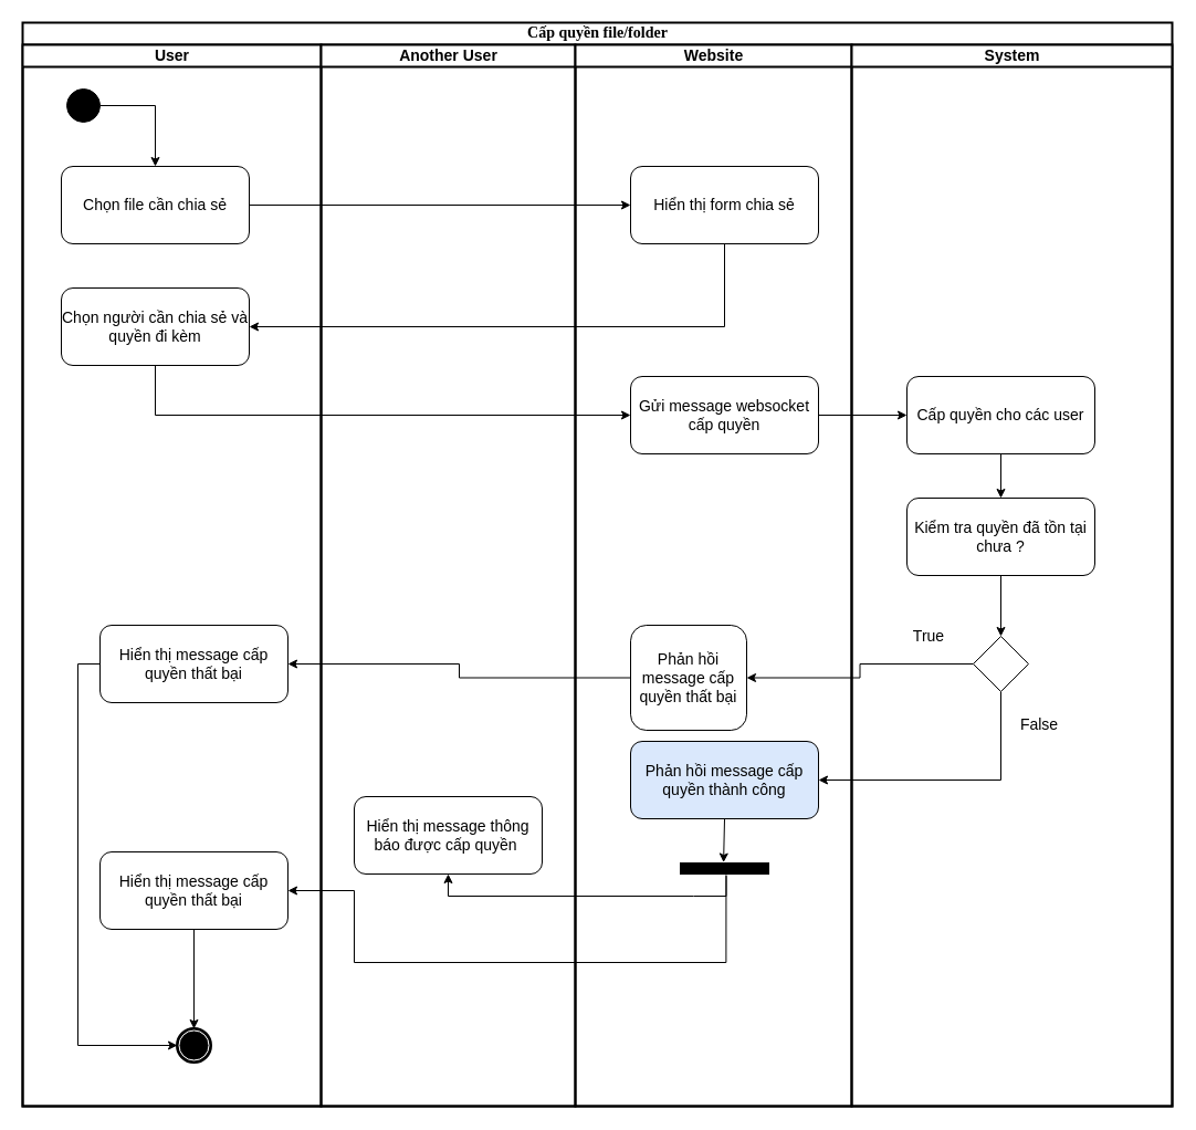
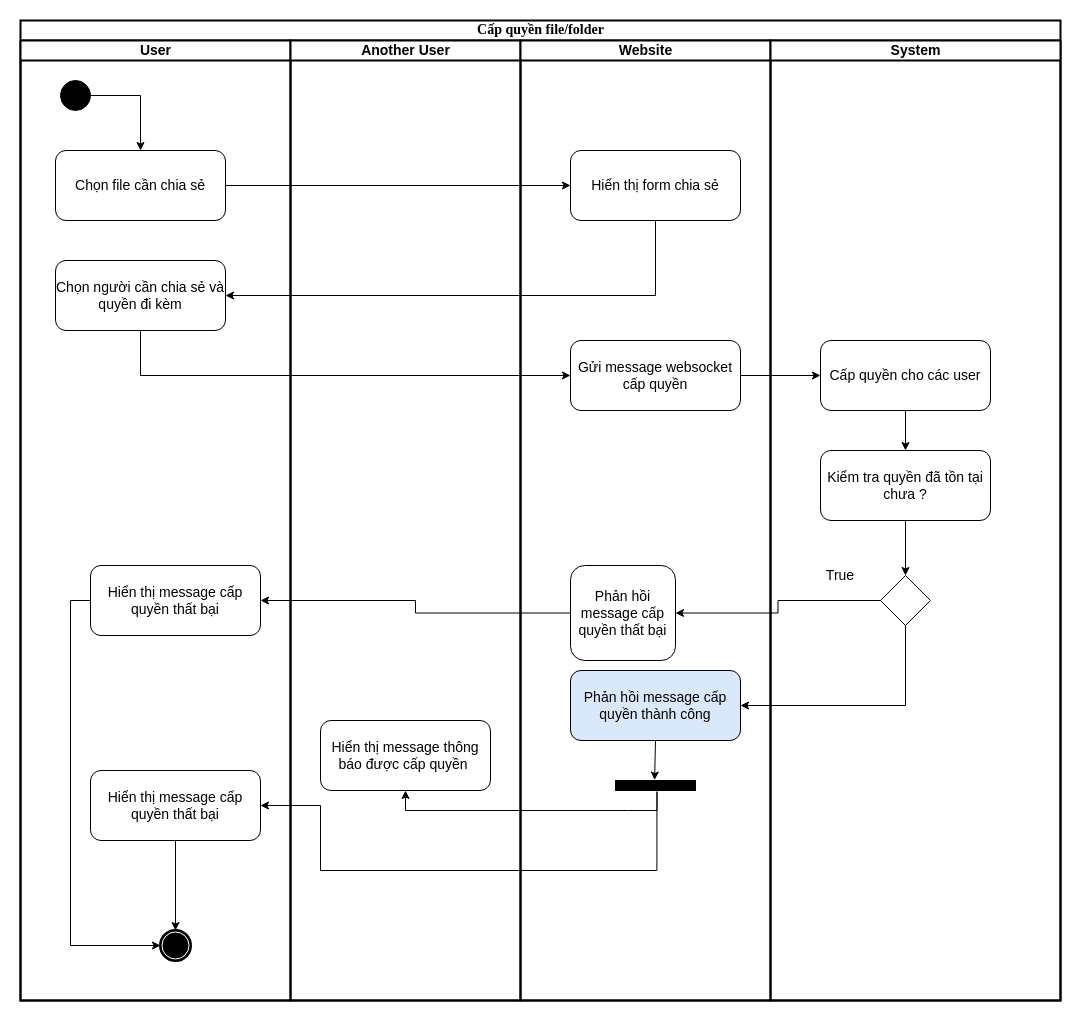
  <mxCell id="0" />
  <mxCell id="1" parent="0" />
  <mxCell id="2" value="Cấp quyền file/folder" style="swimlane;html=1;childLayout=stackLayout;startSize=20;rounded=0;shadow=0;comic=0;labelBackgroundColor=none;strokeWidth=2;fontFamily=Verdana;fontSize=14;align=center;" vertex="1" parent="1"><mxGeometry y="20" width="1040" height="980" as="geometry" x="20" /></mxCell>
  <mxCell id="3" value="User" style="swimlane;html=1;startSize=20;strokeWidth=2;fontSize=14;" vertex="1" parent="2"><mxGeometry y="20" width="270" height="960" as="geometry"><mxRectangle y="20" width="40" height="660" as="alternateBounds" /></mxGeometry></mxCell>
  <mxCell id="4" value="" style="ellipse;whiteSpace=wrap;html=1;rounded=0;shadow=0;comic=0;labelBackgroundColor=none;strokeWidth=1;fillColor=#000000;fontFamily=Verdana;fontSize=14;align=center;" vertex="1" parent="3"><mxGeometry x="40" y="40" width="30" height="30" as="geometry" /></mxCell>
  <mxCell id="5" value="&lt;span style=&quot;font-size: 14px;&quot;&gt;Chọn file cần chia sẻ&lt;/span&gt;" style="rounded=1;whiteSpace=wrap;html=1;fontSize=14;" vertex="1" parent="3"><mxGeometry x="35" y="110" width="170" height="70" as="geometry" /></mxCell>
  <mxCell id="6" value="&lt;span style=&quot;font-size: 14px;&quot;&gt;Chọn người cần chia sẻ và quyền đi kèm&lt;/span&gt;" style="rounded=1;whiteSpace=wrap;html=1;fontSize=14;" vertex="1" parent="3"><mxGeometry x="35" y="220" width="170" height="70" as="geometry" /></mxCell>
  <mxCell id="7" value="&lt;span style=&quot;font-size: 14px;&quot;&gt;Hiển thị message cấp quyền thất bại&lt;/span&gt;" style="rounded=1;whiteSpace=wrap;html=1;fontSize=14;" vertex="1" parent="3"><mxGeometry x="70" y="525" width="170" height="70" as="geometry" /></mxCell>
  <mxCell id="8" value="" style="edgeStyle=orthogonalEdgeStyle;rounded=0;orthogonalLoop=1;jettySize=auto;html=1;fontSize=14;exitX=1;exitY=0.5;exitDx=0;exitDy=0;entryX=0.5;entryY=0;entryDx=0;entryDy=0;" edge="1" parent="3" source="4" target="5"><mxGeometry relative="1" as="geometry"><mxPoint x="190.0" y="155" as="sourcePoint" /><mxPoint x="540.0" y="155" as="targetPoint" /></mxGeometry></mxCell>
  <mxCell id="9" value="" style="shape=mxgraph.bpmn.shape;html=1;verticalLabelPosition=bottom;labelBackgroundColor=#ffffff;verticalAlign=top;perimeter=ellipsePerimeter;outline=end;symbol=terminate;rounded=0;shadow=0;comic=0;strokeWidth=1;fontFamily=Verdana;fontSize=14;align=center;" vertex="1" parent="3"><mxGeometry x="140" y="890" width="30" height="30" as="geometry" /></mxCell>
  <mxCell id="10" value="&lt;span style=&quot;font-size: 14px;&quot;&gt;Hiển thị message cấp quyền thất bại&lt;/span&gt;" style="rounded=1;whiteSpace=wrap;html=1;fontSize=14;" vertex="1" parent="3"><mxGeometry x="70" y="730" width="170" height="70" as="geometry" /></mxCell>
  <mxCell id="11" value="" style="edgeStyle=orthogonalEdgeStyle;rounded=0;orthogonalLoop=1;jettySize=auto;html=1;fontSize=14;exitX=0;exitY=0.5;exitDx=0;exitDy=0;entryX=0;entryY=0.5;entryDx=0;entryDy=0;" edge="1" parent="3" source="7" target="9"><mxGeometry relative="1" as="geometry"><mxPoint x="560" y="570" as="sourcePoint" /><mxPoint x="250" y="570" as="targetPoint" /></mxGeometry></mxCell>
  <mxCell id="12" value="" style="edgeStyle=orthogonalEdgeStyle;rounded=0;orthogonalLoop=1;jettySize=auto;html=1;fontSize=14;exitX=0.5;exitY=1;exitDx=0;exitDy=0;entryX=0.5;entryY=0;entryDx=0;entryDy=0;" edge="1" parent="3" source="10" target="9"><mxGeometry relative="1" as="geometry"><mxPoint x="560" y="570" as="sourcePoint" /><mxPoint x="250" y="570" as="targetPoint" /></mxGeometry></mxCell>
  <mxCell id="13" value="Another User" style="swimlane;html=1;startSize=20;strokeWidth=2;fontSize=14;" vertex="1" parent="2"><mxGeometry x="270" y="20" width="230" height="960" as="geometry" /></mxCell>
  <mxCell id="14" value="&lt;span style=&quot;font-size: 14px;&quot;&gt;Hiển thị message thông báo được cấp quyền&amp;nbsp;&lt;/span&gt;" style="rounded=1;whiteSpace=wrap;html=1;fontSize=14;" vertex="1" parent="13"><mxGeometry x="30" y="680" width="170" height="70" as="geometry" /></mxCell>
  <mxCell id="15" value="Website" style="swimlane;html=1;startSize=20;strokeWidth=2;fontSize=14;" vertex="1" parent="2"><mxGeometry x="500" y="20" width="250" height="960" as="geometry" /></mxCell>
  <mxCell id="16" value="&lt;span style=&quot;font-size: 14px;&quot;&gt;Hiển thị form chia sẻ&lt;/span&gt;" style="rounded=1;whiteSpace=wrap;html=1;fontSize=14;" vertex="1" parent="15"><mxGeometry x="50" y="110" width="170" height="70" as="geometry" /></mxCell>
  <mxCell id="17" value="&lt;span style=&quot;font-size: 14px;&quot;&gt;Gửi message websocket cấp quyền&lt;/span&gt;" style="rounded=1;whiteSpace=wrap;html=1;fontSize=14;" vertex="1" parent="15"><mxGeometry x="50" y="300" width="170" height="70" as="geometry" /></mxCell>
  <mxCell id="18" value="&lt;span style=&quot;font-size: 14px;&quot;&gt;Phản hồi message cấp quyền thất bại&lt;/span&gt;" style="rounded=1;whiteSpace=wrap;html=1;fontSize=14;" vertex="1" parent="15"><mxGeometry x="50" y="525" width="105" height="95" as="geometry" /></mxCell>
  <mxCell id="19" value="&lt;span style=&quot;font-size: 14px;&quot;&gt;Phản hồi message cấp quyền thành công&lt;/span&gt;" style="rounded=1;whiteSpace=wrap;html=1;fontSize=14;fillColor=#dae8fc;" vertex="1" parent="15"><mxGeometry x="50" y="630" width="170" height="70" as="geometry" /></mxCell>
  <mxCell id="20" value="" style="html=1;points=[];perimeter=orthogonalPerimeter;fontSize=12;direction=south;labelBackgroundColor=#000000;labelBorderColor=default;fillColor=#000000;" vertex="1" parent="15"><mxGeometry x="95" y="740" width="80" height="10" as="geometry" /></mxCell>
  <mxCell id="21" value="" style="edgeStyle=orthogonalEdgeStyle;rounded=0;orthogonalLoop=1;jettySize=auto;html=1;fontSize=14;exitX=0.5;exitY=1;exitDx=0;exitDy=0;entryX=-0.048;entryY=0.511;entryDx=0;entryDy=0;entryPerimeter=0;" edge="1" parent="15" source="19" target="20"><mxGeometry relative="1" as="geometry"><mxPoint x="405" y="595" as="sourcePoint" /><mxPoint x="145" y="740" as="targetPoint" /></mxGeometry></mxCell>
  <mxCell id="22" value="" style="edgeStyle=orthogonalEdgeStyle;rounded=0;orthogonalLoop=1;jettySize=auto;html=1;fontSize=14;exitX=1;exitY=0.5;exitDx=0;exitDy=0;entryX=0;entryY=0.5;entryDx=0;entryDy=0;" edge="1" parent="2" source="5" target="16"><mxGeometry relative="1" as="geometry"><mxPoint x="575.0" y="475" as="sourcePoint" /><mxPoint x="270" y="165" as="targetPoint" /></mxGeometry></mxCell>
  <mxCell id="23" value="" style="edgeStyle=orthogonalEdgeStyle;rounded=0;orthogonalLoop=1;jettySize=auto;html=1;fontSize=14;exitX=0.5;exitY=1;exitDx=0;exitDy=0;entryX=1;entryY=0.5;entryDx=0;entryDy=0;" edge="1" parent="2" source="16" target="6"><mxGeometry relative="1" as="geometry"><mxPoint x="180.0" y="175" as="sourcePoint" /><mxPoint x="540.0" y="175" as="targetPoint" /></mxGeometry></mxCell>
  <mxCell id="24" value="" style="edgeStyle=orthogonalEdgeStyle;rounded=0;orthogonalLoop=1;jettySize=auto;html=1;fontSize=14;exitX=0.5;exitY=1;exitDx=0;exitDy=0;entryX=0;entryY=0.5;entryDx=0;entryDy=0;" edge="1" parent="2" source="6" target="17"><mxGeometry relative="1" as="geometry"><mxPoint x="180.0" y="175" as="sourcePoint" /><mxPoint x="470" y="290" as="targetPoint" /></mxGeometry></mxCell>
  <mxCell id="25" value="" style="edgeStyle=orthogonalEdgeStyle;rounded=0;orthogonalLoop=1;jettySize=auto;html=1;fontSize=14;" edge="1" parent="2" source="17" target="27"><mxGeometry relative="1" as="geometry" /></mxCell>
  <mxCell id="26" value="System" style="swimlane;html=1;startSize=20;strokeWidth=2;fontSize=14;" vertex="1" parent="2"><mxGeometry x="750" y="20" width="290" height="960" as="geometry"><mxRectangle x="720" y="20" width="40" height="660" as="alternateBounds" /></mxGeometry></mxCell>
  <mxCell id="27" value="&lt;span style=&quot;font-size: 14px;&quot;&gt;Cấp quyền cho các user&lt;/span&gt;" style="rounded=1;whiteSpace=wrap;html=1;fontSize=14;" vertex="1" parent="26"><mxGeometry x="50" y="300" width="170" height="70" as="geometry" /></mxCell>
  <mxCell id="28" value="" style="rhombus;whiteSpace=wrap;html=1;fontSize=14;" vertex="1" parent="26"><mxGeometry x="110" y="535" width="50" height="50" as="geometry" /></mxCell>
  <mxCell id="29" value="True" style="text;html=1;strokeColor=none;fillColor=none;align=center;verticalAlign=middle;whiteSpace=wrap;rounded=0;fontSize=14;" vertex="1" parent="26"><mxGeometry x="40" y="520" width="60" height="30" as="geometry" /></mxCell>
  <mxCell id="30" value="&lt;span style=&quot;font-size: 14px;&quot;&gt;Kiểm tra quyền đã tồn tại chưa ?&lt;/span&gt;" style="rounded=1;whiteSpace=wrap;html=1;fontSize=14;" vertex="1" parent="26"><mxGeometry x="50" y="410" width="170" height="70" as="geometry" /></mxCell>
  <mxCell id="31" value="" style="edgeStyle=orthogonalEdgeStyle;rounded=0;orthogonalLoop=1;jettySize=auto;html=1;fontSize=14;exitX=0.5;exitY=1;exitDx=0;exitDy=0;entryX=0.5;entryY=0;entryDx=0;entryDy=0;" edge="1" parent="26" source="27" target="30"><mxGeometry relative="1" as="geometry"><mxPoint x="-120" y="520" as="sourcePoint" /><mxPoint x="115" y="400" as="targetPoint" /></mxGeometry></mxCell>
  <mxCell id="32" value="" style="edgeStyle=orthogonalEdgeStyle;rounded=0;orthogonalLoop=1;jettySize=auto;html=1;fontSize=14;exitX=0.5;exitY=1;exitDx=0;exitDy=0;entryX=0.5;entryY=0;entryDx=0;entryDy=0;" edge="1" parent="26" source="30" target="28"><mxGeometry relative="1" as="geometry"><mxPoint x="125" y="370" as="sourcePoint" /><mxPoint x="125" y="420" as="targetPoint" /></mxGeometry></mxCell>
- <mxCell id="33" value="False" style="text;html=1;strokeColor=none;fillColor=none;align=center;verticalAlign=middle;whiteSpace=wrap;rounded=0;fontSize=14;" vertex="1" parent="26"><mxGeometry x="140" y="600" width="60" height="30" as="geometry" /></mxCell>
  <mxCell id="34" value="" style="edgeStyle=orthogonalEdgeStyle;rounded=0;orthogonalLoop=1;jettySize=auto;html=1;fontSize=14;exitX=0;exitY=0.5;exitDx=0;exitDy=0;entryX=1;entryY=0.5;entryDx=0;entryDy=0;" edge="1" parent="2" source="28" target="18"><mxGeometry relative="1" as="geometry"><mxPoint x="845" y="460" as="sourcePoint" /><mxPoint x="845" y="525" as="targetPoint" /></mxGeometry></mxCell>
  <mxCell id="35" value="" style="edgeStyle=orthogonalEdgeStyle;rounded=0;orthogonalLoop=1;jettySize=auto;html=1;fontSize=14;exitX=0;exitY=0.5;exitDx=0;exitDy=0;entryX=1;entryY=0.5;entryDx=0;entryDy=0;" edge="1" parent="2" source="18" target="7"><mxGeometry relative="1" as="geometry"><mxPoint x="670" y="320" as="sourcePoint" /><mxPoint x="780" y="320" as="targetPoint" /></mxGeometry></mxCell>
  <mxCell id="36" value="" style="edgeStyle=orthogonalEdgeStyle;rounded=0;orthogonalLoop=1;jettySize=auto;html=1;fontSize=14;exitX=0.5;exitY=1;exitDx=0;exitDy=0;entryX=1;entryY=0.5;entryDx=0;entryDy=0;" edge="1" parent="2" source="28" target="19"><mxGeometry relative="1" as="geometry"><mxPoint x="840" y="590" as="sourcePoint" /><mxPoint x="780" y="720" as="targetPoint" /></mxGeometry></mxCell>
  <mxCell id="37" value="" style="edgeStyle=orthogonalEdgeStyle;rounded=0;orthogonalLoop=1;jettySize=auto;html=1;fontSize=14;exitX=1.165;exitY=0.481;exitDx=0;exitDy=0;entryX=0.5;entryY=1;entryDx=0;entryDy=0;exitPerimeter=0;" edge="1" parent="2" source="20" target="14"><mxGeometry relative="1" as="geometry"><mxPoint x="615" y="730" as="sourcePoint" /><mxPoint x="615" y="770" as="targetPoint" /><Array as="points"><mxPoint x="607" y="790" /><mxPoint x="355" y="790" /></Array></mxGeometry></mxCell>
  <mxCell id="38" value="" style="edgeStyle=orthogonalEdgeStyle;rounded=0;orthogonalLoop=1;jettySize=auto;html=1;fontSize=14;exitX=1.083;exitY=0.482;exitDx=0;exitDy=0;entryX=1;entryY=0.5;entryDx=0;entryDy=0;exitPerimeter=0;" edge="1" parent="2" source="20" target="10"><mxGeometry relative="1" as="geometry"><mxPoint x="616.52" y="781.65" as="sourcePoint" /><mxPoint x="365" y="780" as="targetPoint" /><Array as="points"><mxPoint x="636" y="850" /><mxPoint x="300" y="850" /><mxPoint x="300" y="785" /></Array></mxGeometry></mxCell>
